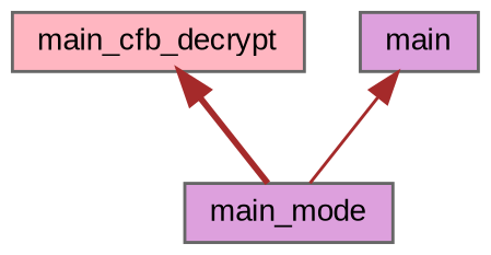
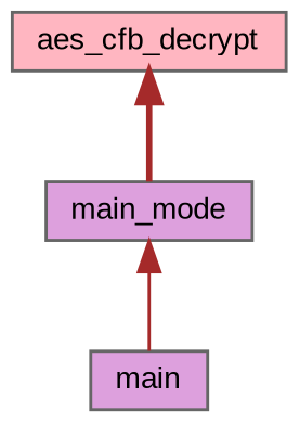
  digraph {
    fontname="Liberation Sans"
    rankdir=TB
    node [color=grey40 fillcolor=plum fontname="Liberation Sans" fontsize=10 shape=box style=filled]
    edge [color=brown dir=back fontname="Liberation Sans" fontsize=10 labelfontname=Helvetica labelfontsize=10]
-   n1 [color=gray40 fillcolor=lightpink fontcolor=black height=0.2 label=main_cfb_decrypt width=0.4]
+   n1 [color=gray40 fillcolor=lightpink fontcolor=black height=0.2 label=aes_cfb_decrypt width=0.4]
    n2 [height=0.2 label=main_mode width=0.4]
    n3 [height=0.2 label=main width=0.4]
    n1 -> n2 [style=bold]
-   n3 -> n2 [style=solid]
+   n2 -> n3 [style=solid]
  }
